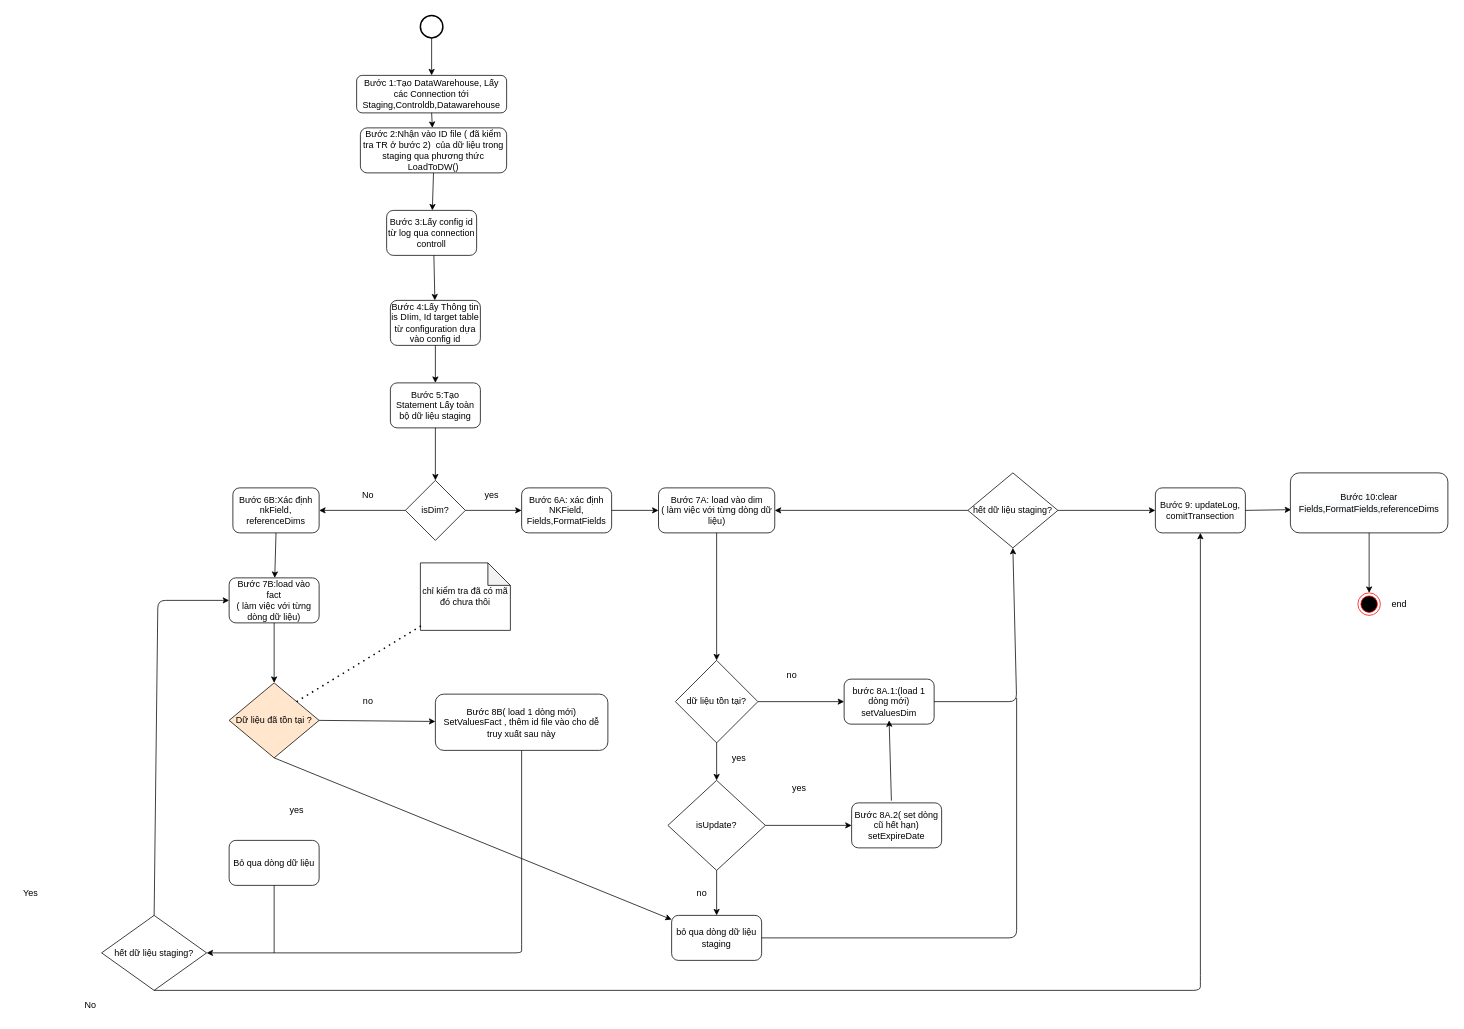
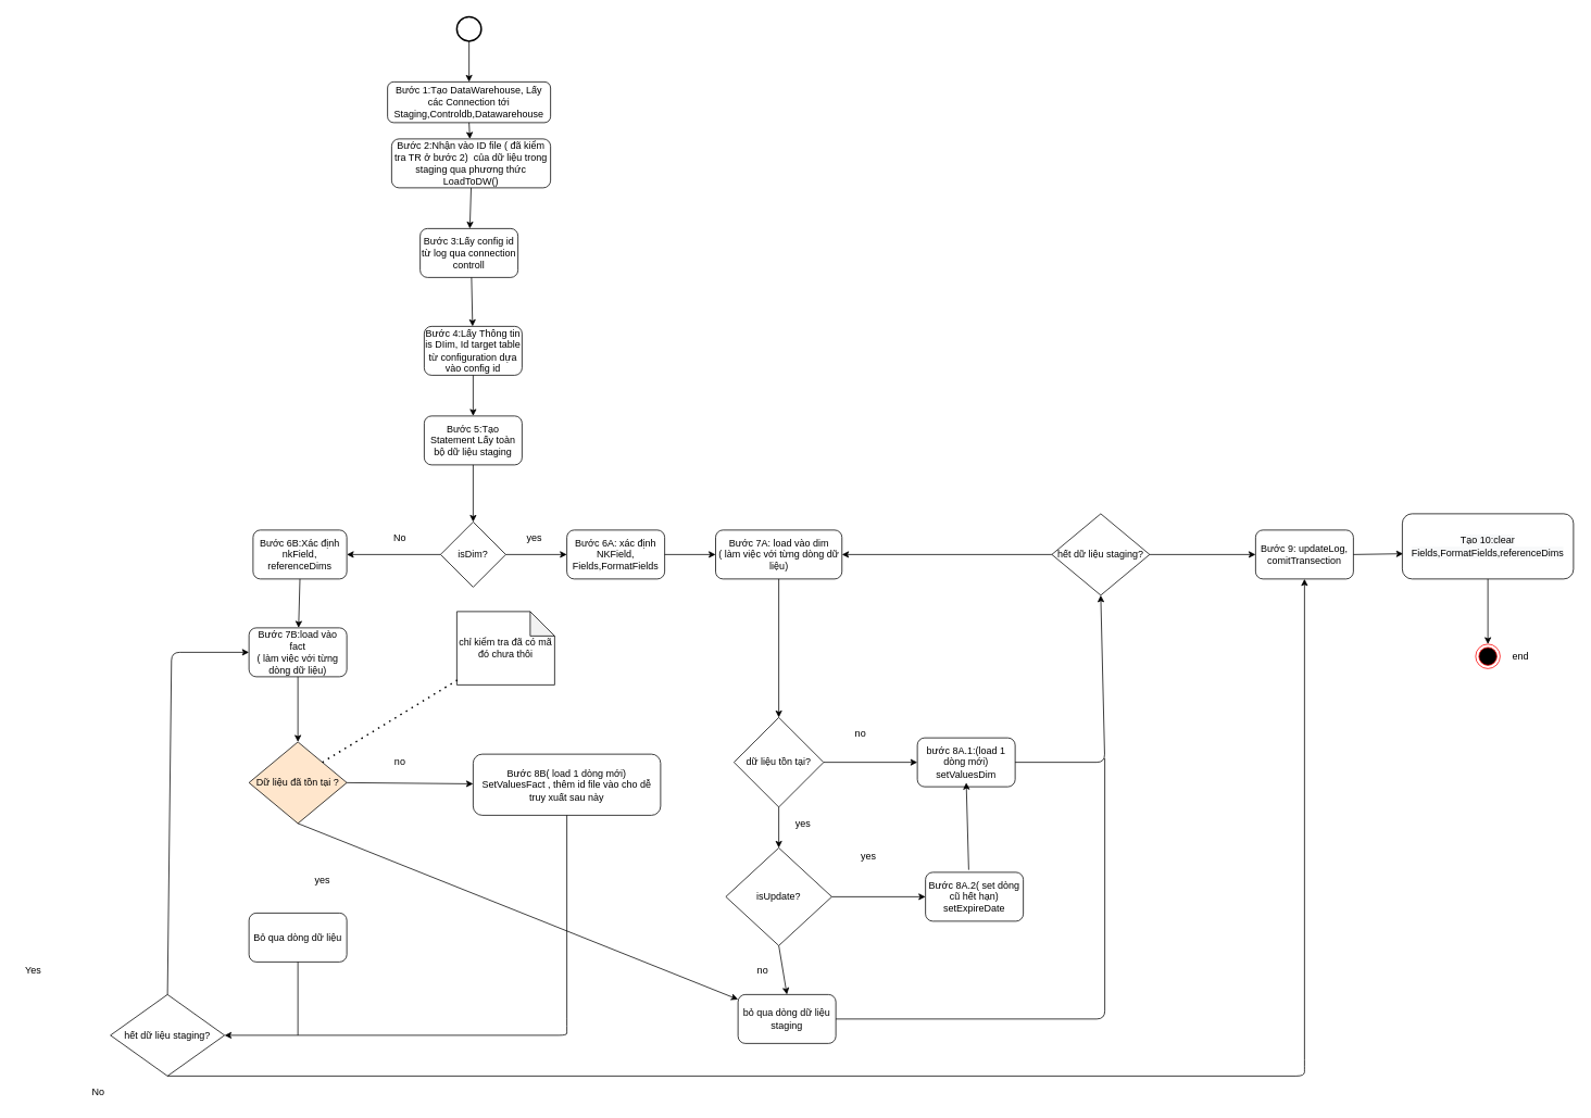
  <mxCell id="0" />
  <mxCell id="1" parent="0" />
  <mxCell id="2" value="" style="strokeWidth=2;html=1;shape=mxgraph.flowchart.start_2;whiteSpace=wrap;" vertex="1" parent="1"><mxGeometry x="560" y="20" width="30" height="30" as="geometry" /></mxCell>
  <mxCell id="3" value="Bước 1:Tạo DataWarehouse, Lấy các Connection tới Staging,Controldb,Datawarehouse" style="rounded=1;whiteSpace=wrap;html=1;" vertex="1" parent="1"><mxGeometry x="475" y="100" width="200" height="50" as="geometry" /></mxCell>
  <mxCell id="4" value="Bước 2:Nhận vào ID file ( đã kiểm tra TR ở bước 2)&amp;nbsp; của dữ liệu trong staging qua phương thức LoadToDW()" style="rounded=1;whiteSpace=wrap;html=1;" vertex="1" parent="1"><mxGeometry x="480" y="170" width="195" height="60" as="geometry" /></mxCell>
  <mxCell id="5" value="" style="endArrow=classic;html=1;exitX=0.5;exitY=1;exitDx=0;exitDy=0;exitPerimeter=0;entryX=0.5;entryY=0;entryDx=0;entryDy=0;" edge="1" parent="1" source="2" target="3"><mxGeometry width="50" height="50" relative="1" as="geometry"><mxPoint x="810" y="270" as="sourcePoint" /><mxPoint x="860" y="220" as="targetPoint" /></mxGeometry></mxCell>
  <mxCell id="6" value="" style="endArrow=classic;html=1;exitX=0.5;exitY=1;exitDx=0;exitDy=0;" edge="1" parent="1" source="3" target="4"><mxGeometry width="50" height="50" relative="1" as="geometry"><mxPoint x="810" y="270" as="sourcePoint" /><mxPoint x="860" y="220" as="targetPoint" /></mxGeometry></mxCell>
  <mxCell id="7" value="Bước 3:Lấy config id từ log qua connection controll" style="rounded=1;whiteSpace=wrap;html=1;" vertex="1" parent="1"><mxGeometry x="515" y="280" width="120" height="60" as="geometry" /></mxCell>
  <mxCell id="8" value="Bước 4:Lấy Thông tin is DIim, Id target table từ configuration dựa vào config id" style="rounded=1;whiteSpace=wrap;html=1;" vertex="1" parent="1"><mxGeometry x="520" y="400" width="120" height="60" as="geometry" /></mxCell>
  <mxCell id="9" value="Bước 5:Tạo Statement Lấy toàn bộ dữ liệu staging" style="rounded=1;whiteSpace=wrap;html=1;" vertex="1" parent="1"><mxGeometry x="520" y="510" width="120" height="60" as="geometry" /></mxCell>
  <mxCell id="10" value="isDim?" style="rhombus;whiteSpace=wrap;html=1;" vertex="1" parent="1"><mxGeometry y="640" width="80" height="80" as="geometry" x="540" /></mxCell>
  <mxCell id="11" value="Bước 6A: xác định NKField, Fields,FormatFields" style="rounded=1;whiteSpace=wrap;html=1;" vertex="1" parent="1"><mxGeometry x="695" y="650" width="120" height="60" as="geometry" /></mxCell>
  <mxCell id="12" value="" style="endArrow=classic;html=1;entryX=0;entryY=0.5;entryDx=0;entryDy=0;" edge="1" parent="1" source="10" target="11"><mxGeometry width="50" height="50" relative="1" as="geometry"><mxPoint x="835" y="680" as="sourcePoint" /><mxPoint x="885" y="630" as="targetPoint" /></mxGeometry></mxCell>
  <mxCell id="13" value="yes" style="text;html=1;align=center;verticalAlign=middle;resizable=0;points=[];autosize=1;" vertex="1" parent="1"><mxGeometry x="640" y="650" width="30" height="20" as="geometry" /></mxCell>
  <mxCell id="14" value="Bước 7A: load vào dim&lt;br&gt;( làm việc với từng dòng dữ liệu)" style="rounded=1;whiteSpace=wrap;html=1;" vertex="1" parent="1"><mxGeometry x="877.5" y="650" width="155" height="60" as="geometry" /></mxCell>
  <mxCell id="15" value="" style="endArrow=classic;html=1;exitX=1;exitY=0.5;exitDx=0;exitDy=0;entryX=0;entryY=0.5;entryDx=0;entryDy=0;" edge="1" parent="1" source="11" target="14"><mxGeometry width="50" height="50" relative="1" as="geometry"><mxPoint x="995" y="880" as="sourcePoint" /><mxPoint x="1045" y="830" as="targetPoint" /></mxGeometry></mxCell>
  <mxCell id="16" value="" style="endArrow=classic;html=1;" edge="1" parent="1" target="8"><mxGeometry width="50" height="50" relative="1" as="geometry"><mxPoint x="578" y="340" as="sourcePoint" /><mxPoint x="650" y="560" as="targetPoint" /></mxGeometry></mxCell>
  <mxCell id="17" value="" style="endArrow=classic;html=1;exitX=0.5;exitY=1;exitDx=0;exitDy=0;entryX=0.5;entryY=0;entryDx=0;entryDy=0;" edge="1" parent="1" source="8" target="9"><mxGeometry width="50" height="50" relative="1" as="geometry"><mxPoint x="600" y="610" as="sourcePoint" /><mxPoint x="650" y="560" as="targetPoint" /></mxGeometry></mxCell>
  <mxCell id="18" value="" style="endArrow=classic;html=1;exitX=0.5;exitY=1;exitDx=0;exitDy=0;" edge="1" parent="1" source="4" target="7"><mxGeometry width="50" height="50" relative="1" as="geometry"><mxPoint x="600" y="310" as="sourcePoint" /><mxPoint x="650" y="260" as="targetPoint" /></mxGeometry></mxCell>
  <mxCell id="19" value="" style="endArrow=classic;html=1;exitX=0.5;exitY=1;exitDx=0;exitDy=0;" edge="1" parent="1" source="9" target="10"><mxGeometry width="50" height="50" relative="1" as="geometry"><mxPoint x="600" y="610" as="sourcePoint" /><mxPoint x="650" y="560" as="targetPoint" /></mxGeometry></mxCell>
  <mxCell id="20" value="dữ liệu tồn tại?" style="rhombus;whiteSpace=wrap;html=1;" vertex="1" parent="1"><mxGeometry x="900" y="880" width="110" height="110" as="geometry" /></mxCell>
  <mxCell id="21" value="bước 8A.1:(load 1 dòng mới) setValuesDim" style="rounded=1;whiteSpace=wrap;html=1;" vertex="1" parent="1"><mxGeometry x="1125" y="905" width="120" height="60" as="geometry" /></mxCell>
  <mxCell id="22" value="" style="endArrow=classic;html=1;exitX=1;exitY=0.5;exitDx=0;exitDy=0;entryX=0;entryY=0.5;entryDx=0;entryDy=0;" edge="1" parent="1" source="20" target="21"><mxGeometry width="50" height="50" relative="1" as="geometry"><mxPoint x="1025" y="990" as="sourcePoint" /><mxPoint x="1075" y="940" as="targetPoint" /></mxGeometry></mxCell>
  <mxCell id="23" value="no" style="text;html=1;align=center;verticalAlign=middle;resizable=0;points=[];autosize=1;" vertex="1" parent="1"><mxGeometry x="1040" y="890" width="30" height="20" as="geometry" /></mxCell>
  <mxCell id="24" value="isUpdate?" style="rhombus;whiteSpace=wrap;html=1;" vertex="1" parent="1"><mxGeometry x="890" y="1040" width="130" height="120" as="geometry" /></mxCell>
  <mxCell id="25" value="Bước 8A.2( set dòng cũ hết hạn)&lt;br&gt;setExpireDate" style="rounded=1;whiteSpace=wrap;html=1;" vertex="1" parent="1"><mxGeometry x="1135" y="1070" width="120" height="60" as="geometry" /></mxCell>
  <mxCell id="26" value="" style="endArrow=classic;html=1;exitX=1;exitY=0.5;exitDx=0;exitDy=0;" edge="1" parent="1" source="24" target="25"><mxGeometry width="50" height="50" relative="1" as="geometry"><mxPoint x="1025" y="990" as="sourcePoint" /><mxPoint x="1075" y="940" as="targetPoint" /></mxGeometry></mxCell>
  <mxCell id="27" value="" style="endArrow=classic;html=1;exitX=0.5;exitY=1;exitDx=0;exitDy=0;" edge="1" parent="1" source="20" target="24"><mxGeometry width="50" height="50" relative="1" as="geometry"><mxPoint x="1025" y="990" as="sourcePoint" /><mxPoint x="1075" y="940" as="targetPoint" /></mxGeometry></mxCell>
  <mxCell id="28" value="yes" style="text;html=1;strokeColor=none;fillColor=none;align=center;verticalAlign=middle;whiteSpace=wrap;rounded=0;" vertex="1" parent="1"><mxGeometry x="965" y="1000" width="40" height="20" as="geometry" /></mxCell>
  <mxCell id="29" value="yes" style="text;html=1;align=center;verticalAlign=middle;resizable=0;points=[];autosize=1;" vertex="1" parent="1"><mxGeometry x="1050" y="1040" width="30" height="20" as="geometry" /></mxCell>
  <mxCell id="30" value="" style="endArrow=classic;html=1;exitX=0.442;exitY=-0.05;exitDx=0;exitDy=0;exitPerimeter=0;" edge="1" parent="1" source="25"><mxGeometry width="50" height="50" relative="1" as="geometry"><mxPoint x="1025" y="990" as="sourcePoint" /><mxPoint x="1185" y="960" as="targetPoint" /></mxGeometry></mxCell>
  <mxCell id="31" value="" style="endArrow=classic;html=1;exitX=1;exitY=0.5;exitDx=0;exitDy=0;entryX=0.5;entryY=1;entryDx=0;entryDy=0;" edge="1" parent="1" source="21" target="36"><mxGeometry width="50" height="50" relative="1" as="geometry"><mxPoint x="1025" y="990" as="sourcePoint" /><mxPoint x="1355" y="850" as="targetPoint" /><Array as="points"><mxPoint x="1355" y="935" /></Array></mxGeometry></mxCell>
- <mxCell id="32" value="bỏ qua dòng dữ liệu staging" style="rounded=1;whiteSpace=wrap;html=1;" vertex="1" parent="1"><mxGeometry x="895" y="1220" width="120" height="60" as="geometry" /></mxCell>
+ <mxCell id="32" value="bỏ qua dòng dữ liệu staging" style="rounded=1;whiteSpace=wrap;html=1;" vertex="1" parent="1"><mxGeometry x="905" y="1220" width="120" height="60" as="geometry" /></mxCell>
  <mxCell id="33" value="" style="endArrow=classic;html=1;exitX=0.5;exitY=1;exitDx=0;exitDy=0;entryX=0.5;entryY=0;entryDx=0;entryDy=0;" edge="1" parent="1" source="24" target="32"><mxGeometry width="50" height="50" relative="1" as="geometry"><mxPoint x="1185" y="1140" as="sourcePoint" /><mxPoint x="1235" y="1090" as="targetPoint" /></mxGeometry></mxCell>
  <mxCell id="34" value="" style="endArrow=none;html=1;exitX=1;exitY=0.5;exitDx=0;exitDy=0;" edge="1" parent="1" source="32"><mxGeometry width="50" height="50" relative="1" as="geometry"><mxPoint x="1185" y="1140" as="sourcePoint" /><mxPoint x="1355" y="930" as="targetPoint" /><Array as="points"><mxPoint x="1355" y="1250" /></Array></mxGeometry></mxCell>
  <mxCell id="35" value="" style="endArrow=classic;html=1;exitX=0.5;exitY=1;exitDx=0;exitDy=0;entryX=0.5;entryY=0;entryDx=0;entryDy=0;" edge="1" parent="1" source="14" target="20"><mxGeometry width="50" height="50" relative="1" as="geometry"><mxPoint x="1020" y="860" as="sourcePoint" /><mxPoint x="1070" y="810" as="targetPoint" /></mxGeometry></mxCell>
  <mxCell id="36" value="hết dữ liệu staging?" style="rhombus;whiteSpace=wrap;html=1;" vertex="1" parent="1"><mxGeometry x="1290" y="630" width="120" height="100" as="geometry" /></mxCell>
  <mxCell id="37" value="" style="endArrow=classic;html=1;exitX=0;exitY=0.5;exitDx=0;exitDy=0;" edge="1" parent="1" source="36" target="14"><mxGeometry width="50" height="50" relative="1" as="geometry"><mxPoint x="1140" y="920" as="sourcePoint" /><mxPoint x="1190" y="870" as="targetPoint" /></mxGeometry></mxCell>
  <mxCell id="38" value="" style="ellipse;html=1;shape=endState;fillColor=#000000;strokeColor=#ff0000;" vertex="1" parent="1"><mxGeometry x="1810" y="790" width="30" height="30" as="geometry" /></mxCell>
  <mxCell id="39" value="end" style="text;html=1;align=center;verticalAlign=middle;resizable=0;points=[];autosize=1;" vertex="1" parent="1"><mxGeometry x="1845" y="795" width="40" height="20" as="geometry" /></mxCell>
  <mxCell id="40" value="Bước 9: updateLog, comitTransection" style="rounded=1;whiteSpace=wrap;html=1;" vertex="1" parent="1"><mxGeometry x="1540" y="650" width="120" height="60" as="geometry" /></mxCell>
  <mxCell id="41" value="" style="endArrow=classic;html=1;entryX=0.005;entryY=0.613;entryDx=0;entryDy=0;exitX=1;exitY=0.5;exitDx=0;exitDy=0;entryPerimeter=0;" edge="1" parent="1" source="40" target="42"><mxGeometry width="50" height="50" relative="1" as="geometry"><mxPoint x="1490" y="830" as="sourcePoint" /><mxPoint x="1540" y="780" as="targetPoint" /></mxGeometry></mxCell>
- <mxCell id="42" value="&lt;span style=&quot;color: rgb(0 , 0 , 0) ; font-family: &amp;#34;helvetica&amp;#34; ; font-size: 12px ; font-style: normal ; font-weight: 400 ; letter-spacing: normal ; text-align: center ; text-indent: 0px ; text-transform: none ; word-spacing: 0px ; background-color: rgb(248 , 249 , 250) ; display: inline ; float: none&quot;&gt;Bước 10:clear Fields,FormatFields,referenceDims&lt;/span&gt;" style="rounded=1;whiteSpace=wrap;html=1;" vertex="1" parent="1"><mxGeometry x="1720" y="630" width="210" height="80" as="geometry" /></mxCell>
+ <mxCell id="42" value="&lt;span style=&quot;color: rgb(0 , 0 , 0) ; font-family: &amp;#34;helvetica&amp;#34; ; font-size: 12px ; font-style: normal ; font-weight: 400 ; letter-spacing: normal ; text-align: center ; text-indent: 0px ; text-transform: none ; word-spacing: 0px ; background-color: rgb(248 , 249 , 250) ; display: inline ; float: none&quot;&gt;Tạo 10:clear Fields,FormatFields,referenceDims&lt;/span&gt;" style="rounded=1;whiteSpace=wrap;html=1;" vertex="1" parent="1"><mxGeometry x="1720" y="630" width="210" height="80" as="geometry" /></mxCell>
  <mxCell id="43" value="" style="endArrow=classic;html=1;entryX=0.5;entryY=0;entryDx=0;entryDy=0;exitX=0.5;exitY=1;exitDx=0;exitDy=0;" edge="1" parent="1" source="42" target="38"><mxGeometry width="50" height="50" relative="1" as="geometry"><mxPoint x="1560" y="870" as="sourcePoint" /><mxPoint x="1560" y="950" as="targetPoint" /></mxGeometry></mxCell>
  <mxCell id="44" value="" style="endArrow=classic;html=1;exitX=1;exitY=0.5;exitDx=0;exitDy=0;entryX=0;entryY=0.5;entryDx=0;entryDy=0;" edge="1" parent="1" source="36" target="40"><mxGeometry width="50" height="50" relative="1" as="geometry"><mxPoint x="1520" y="770" as="sourcePoint" /><mxPoint x="1570" y="720" as="targetPoint" /></mxGeometry></mxCell>
  <mxCell id="45" value="Bước 6B:Xác định nkField, referenceDims" style="rounded=1;whiteSpace=wrap;html=1;" vertex="1" parent="1"><mxGeometry x="310" y="650" width="115" height="60" as="geometry" /></mxCell>
  <mxCell id="46" value="Bước 7B:load vào fact&lt;br&gt;( làm việc với từng dòng dữ liệu)" style="rounded=1;whiteSpace=wrap;html=1;" vertex="1" parent="1"><mxGeometry x="305" y="770" width="120" height="60" as="geometry" /></mxCell>
  <mxCell id="47" value="" style="endArrow=classic;html=1;exitX=0.5;exitY=1;exitDx=0;exitDy=0;" edge="1" parent="1" source="45" target="46"><mxGeometry width="50" height="50" relative="1" as="geometry"><mxPoint x="550" y="720" as="sourcePoint" /><mxPoint x="600" y="670" as="targetPoint" /></mxGeometry></mxCell>
  <mxCell id="48" value="hết dữ liệu staging?" style="rhombus;whiteSpace=wrap;html=1;" vertex="1" parent="1"><mxGeometry x="135" y="1220" width="140" height="100" as="geometry" /></mxCell>
  <mxCell id="49" value="" style="endArrow=classic;html=1;exitX=0.5;exitY=1;exitDx=0;exitDy=0;entryX=0.5;entryY=0;entryDx=0;entryDy=0;" edge="1" parent="1" source="46" target="55"><mxGeometry width="50" height="50" relative="1" as="geometry"><mxPoint x="370" y="920" as="sourcePoint" /><mxPoint x="420" y="870" as="targetPoint" /></mxGeometry></mxCell>
  <mxCell id="50" value="" style="endArrow=classic;html=1;exitX=0.5;exitY=0;exitDx=0;exitDy=0;entryX=0;entryY=0.5;entryDx=0;entryDy=0;" edge="1" parent="1" source="48" target="46"><mxGeometry width="50" height="50" relative="1" as="geometry"><mxPoint x="600" y="920" as="sourcePoint" /><mxPoint x="650" y="870" as="targetPoint" /><Array as="points"><mxPoint x="210" y="800" /></Array></mxGeometry></mxCell>
  <mxCell id="51" value="no" style="text;html=1;align=center;verticalAlign=middle;resizable=0;points=[];autosize=1;" vertex="1" parent="1"><mxGeometry x="475" y="925" width="30" height="20" as="geometry" /></mxCell>
  <mxCell id="52" value="yes" style="text;html=1;align=center;verticalAlign=middle;resizable=0;points=[];autosize=1;" vertex="1" parent="1"><mxGeometry x="380" y="1070" width="30" height="20" as="geometry" /></mxCell>
  <mxCell id="53" value="" style="endArrow=classic;html=1;exitX=0;exitY=0.5;exitDx=0;exitDy=0;entryX=1;entryY=0.5;entryDx=0;entryDy=0;" edge="1" parent="1" source="10" target="45"><mxGeometry width="50" height="50" relative="1" as="geometry"><mxPoint x="390" y="750" as="sourcePoint" /><mxPoint x="440" y="700" as="targetPoint" /></mxGeometry></mxCell>
  <mxCell id="54" value="No" style="text;html=1;align=center;verticalAlign=middle;resizable=0;points=[];autosize=1;" vertex="1" parent="1"><mxGeometry x="475" y="650" width="30" height="20" as="geometry" /></mxCell>
  <mxCell id="55" value="Dữ liệu đã tồn tại ?" style="rhombus;whiteSpace=wrap;html=1;fillColor=#ffe6cc;" vertex="1" parent="1"><mxGeometry x="305" y="910" width="120" height="100" as="geometry" /></mxCell>
  <mxCell id="56" value="Bước 8B( load 1 dòng mới)&lt;br&gt;SetValuesFact , thêm id file vào cho dễ truy xuất sau này" style="rounded=1;whiteSpace=wrap;html=1;" vertex="1" parent="1"><mxGeometry x="580" y="925" width="230" height="75" as="geometry" /></mxCell>
  <mxCell id="57" value="" style="endArrow=classic;html=1;exitX=1;exitY=0.5;exitDx=0;exitDy=0;" edge="1" parent="1" source="55" target="56"><mxGeometry width="50" height="50" relative="1" as="geometry"><mxPoint x="390" y="970" as="sourcePoint" /><mxPoint x="440" y="920" as="targetPoint" /></mxGeometry></mxCell>
  <mxCell id="58" value="no" style="text;html=1;align=center;verticalAlign=middle;resizable=0;points=[];autosize=1;" vertex="1" parent="1"><mxGeometry x="920" y="1180" width="30" height="20" as="geometry" /></mxCell>
  <mxCell id="59" value="Bỏ qua dòng dữ liệu" style="rounded=1;whiteSpace=wrap;html=1;" vertex="1" parent="1"><mxGeometry x="305" y="1120" width="120" height="60" as="geometry" /></mxCell>
  <mxCell id="60" value="" style="endArrow=classic;html=1;exitX=0.5;exitY=1;exitDx=0;exitDy=0;" edge="1" parent="1" source="55" target="32"><mxGeometry width="50" height="50" relative="1" as="geometry"><mxPoint x="460" y="1070" as="sourcePoint" /><mxPoint x="510" y="1020" as="targetPoint" /></mxGeometry></mxCell>
  <mxCell id="61" value="chỉ kiểm tra đã có mã đó chưa thôi" style="shape=note;whiteSpace=wrap;html=1;backgroundOutline=1;darkOpacity=0.05;" vertex="1" parent="1"><mxGeometry x="560" y="750" width="120" height="90" as="geometry" /></mxCell>
  <mxCell id="62" value="" style="endArrow=none;dashed=1;html=1;dashPattern=1 3;strokeWidth=2;exitX=1;exitY=0;exitDx=0;exitDy=0;entryX=0.008;entryY=0.933;entryDx=0;entryDy=0;entryPerimeter=0;" edge="1" parent="1" source="55" target="61"><mxGeometry width="50" height="50" relative="1" as="geometry"><mxPoint x="460" y="970" as="sourcePoint" /><mxPoint x="510" y="920" as="targetPoint" /></mxGeometry></mxCell>
  <mxCell id="63" value="" style="endArrow=classic;html=1;exitX=0.5;exitY=1;exitDx=0;exitDy=0;entryX=1;entryY=0.5;entryDx=0;entryDy=0;" edge="1" parent="1" source="56" target="48"><mxGeometry width="50" height="50" relative="1" as="geometry"><mxPoint x="380" y="1170" as="sourcePoint" /><mxPoint x="430" y="1120" as="targetPoint" /><Array as="points"><mxPoint x="695" y="1260" /><mxPoint x="695" y="1270" /></Array></mxGeometry></mxCell>
  <mxCell id="64" value="" style="endArrow=none;html=1;entryX=0.5;entryY=1;entryDx=0;entryDy=0;" edge="1" parent="1" target="59"><mxGeometry width="50" height="50" relative="1" as="geometry"><mxPoint x="365" y="1270" as="sourcePoint" /><mxPoint x="430" y="1120" as="targetPoint" /></mxGeometry></mxCell>
  <mxCell id="65" value="Yes" style="text;html=1;align=center;verticalAlign=middle;resizable=0;points=[];autosize=1;" vertex="1" parent="1"><mxGeometry x="20" y="1180" width="40" height="20" as="geometry" /></mxCell>
  <mxCell id="66" value="" style="endArrow=classic;html=1;exitX=0.5;exitY=1;exitDx=0;exitDy=0;entryX=0.5;entryY=1;entryDx=0;entryDy=0;" edge="1" parent="1" source="48" target="40"><mxGeometry width="50" height="50" relative="1" as="geometry"><mxPoint x="380" y="1370" as="sourcePoint" /><mxPoint x="1578" y="1330" as="targetPoint" /><Array as="points"><mxPoint x="1600" y="1320" /><mxPoint x="1600" y="1310" /></Array></mxGeometry></mxCell>
  <mxCell id="67" value="No" style="text;html=1;align=center;verticalAlign=middle;resizable=0;points=[];autosize=1;" vertex="1" parent="1"><mxGeometry x="105" y="1330" width="30" height="20" as="geometry" /></mxCell>
